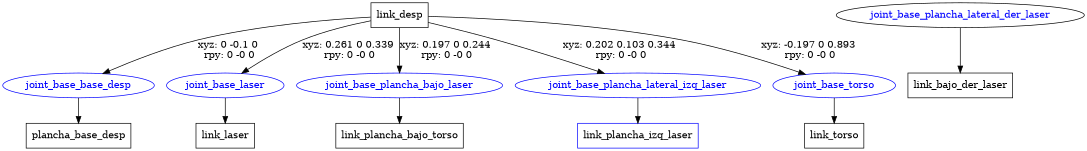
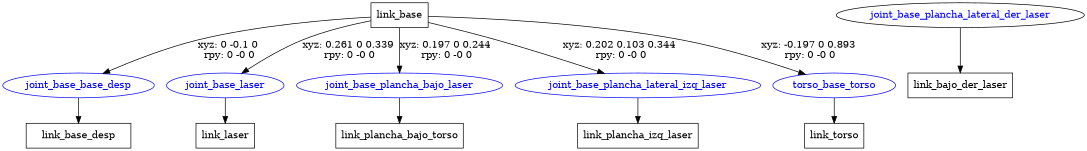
  digraph {
    node [shape=box]
-   n1 [label=link_desp]
+   n1 [label=link_base]
    joint_base_base_desp [color=blue fontcolor=blue shape=ellipse]
    joint_base_laser [color=blue fontcolor=blue shape=ellipse]
    joint_base_plancha_bajo_laser [color=blue fontcolor=blue shape=ellipse]
    joint_base_plancha_lateral_izq_laser [color=blue fontcolor=blue shape=ellipse]
-   joint_base_torso [color=blue fontcolor=blue shape=ellipse]
-   n7 [label=plancha_base_desp]
+   joint_base_torso [color=blue fontcolor=blue shape=ellipse label=torso_base_torso]
+   n7 [label=link_base_desp]
    n8 [label=link_laser]
    n9 [label=link_plancha_bajo_torso]
    joint_base_plancha_lateral_der_laser [color=black fontcolor=blue shape=ellipse]
    n11 [label=link_bajo_der_laser]
-   n12 [label=link_plancha_izq_laser color=blue]
+   n12 [label=link_plancha_izq_laser]
    n13 [label=link_torso]
    n1 -> joint_base_base_desp [label="xyz: 0 -0.1 0 \nrpy: 0 -0 0"]
    n1 -> joint_base_laser [label="xyz: 0.261 0 0.339 \nrpy: 0 -0 0"]
    n1 -> joint_base_plancha_bajo_laser [label="xyz: 0.197 0 0.244 \nrpy: 0 -0 0"]
    n1 -> joint_base_plancha_lateral_izq_laser [label="xyz: 0.202 0.103 0.344 \nrpy: 0 -0 0"]
    n1 -> joint_base_torso [label="xyz: -0.197 0 0.893 \nrpy: 0 -0 0"]
    joint_base_base_desp -> n7
    joint_base_laser -> n8
    joint_base_plancha_bajo_laser -> n9
    joint_base_plancha_lateral_izq_laser -> n12
    joint_base_torso -> n13
    joint_base_plancha_lateral_der_laser -> n11
  }
